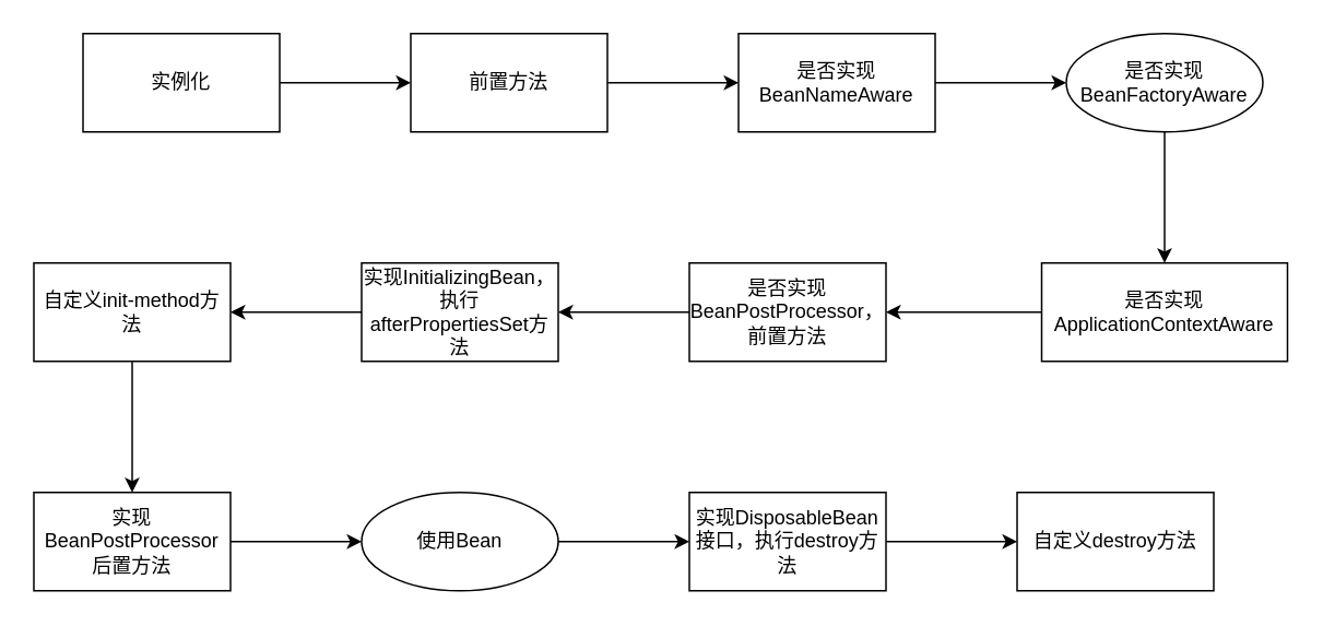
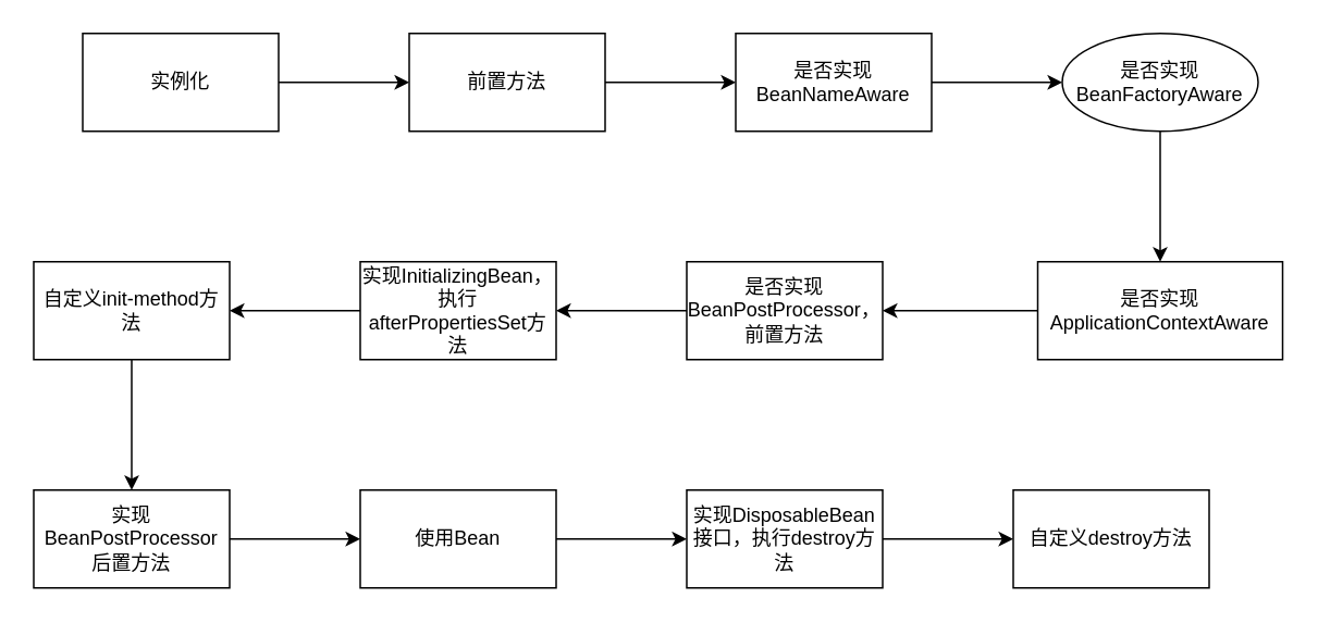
  <mxCell id="0" />
  <mxCell id="1" parent="0" />
  <mxCell id="2" value="" style="edgeStyle=orthogonalEdgeStyle;rounded=0;orthogonalLoop=1;jettySize=auto;html=1;" edge="1" parent="1" source="3" target="5"><mxGeometry relative="1" as="geometry" /></mxCell>
  <mxCell id="3" value="实例化" style="rounded=0;whiteSpace=wrap;html=1;" vertex="1" parent="1"><mxGeometry x="50" y="20" width="120" height="60" as="geometry" /></mxCell>
  <mxCell id="4" value="" style="edgeStyle=orthogonalEdgeStyle;rounded=0;orthogonalLoop=1;jettySize=auto;html=1;" edge="1" parent="1" source="5" target="7"><mxGeometry relative="1" as="geometry" /></mxCell>
  <mxCell id="5" value="前置方法" style="rounded=0;whiteSpace=wrap;html=1;" vertex="1" parent="1"><mxGeometry x="250" y="20" width="120" height="60" as="geometry" /></mxCell>
  <mxCell id="6" value="" style="edgeStyle=orthogonalEdgeStyle;rounded=0;orthogonalLoop=1;jettySize=auto;html=1;" edge="1" parent="1" source="7" target="9"><mxGeometry relative="1" as="geometry" /></mxCell>
  <mxCell id="7" value="是否实现BeanNameAware" style="rounded=0;whiteSpace=wrap;html=1;" vertex="1" parent="1"><mxGeometry x="450" y="20" width="120" height="60" as="geometry" /></mxCell>
  <mxCell id="8" value="" style="edgeStyle=orthogonalEdgeStyle;rounded=0;orthogonalLoop=1;jettySize=auto;html=1;" edge="1" parent="1" source="9" target="11"><mxGeometry relative="1" as="geometry" /></mxCell>
  <mxCell id="9" value="是否实现BeanFactoryAware" style="ellipse;whiteSpace=wrap;html=1;" vertex="1" parent="1"><mxGeometry x="650" y="20" width="120" height="60" as="geometry" /></mxCell>
  <mxCell id="10" value="" style="edgeStyle=orthogonalEdgeStyle;rounded=0;orthogonalLoop=1;jettySize=auto;html=1;" edge="1" parent="1" source="11" target="13"><mxGeometry relative="1" as="geometry" /></mxCell>
  <mxCell id="11" value="是否实现ApplicationContextAware" style="whiteSpace=wrap;html=1;rounded=0;" vertex="1" parent="1"><mxGeometry x="635" y="160" width="150" height="60" as="geometry" /></mxCell>
  <mxCell id="12" value="" style="edgeStyle=orthogonalEdgeStyle;rounded=0;orthogonalLoop=1;jettySize=auto;html=1;" edge="1" parent="1" source="13" target="15"><mxGeometry relative="1" as="geometry" /></mxCell>
  <mxCell id="13" value="是否实现BeanPostProcessor，前置方法" style="whiteSpace=wrap;html=1;rounded=0;" vertex="1" parent="1"><mxGeometry x="420" y="160" width="120" height="60" as="geometry" /></mxCell>
  <mxCell id="14" value="" style="edgeStyle=orthogonalEdgeStyle;rounded=0;orthogonalLoop=1;jettySize=auto;html=1;" edge="1" parent="1" source="15" target="17"><mxGeometry relative="1" as="geometry" /></mxCell>
  <mxCell id="15" value="实现InitializingBean，执行afterPropertiesSet方法" style="whiteSpace=wrap;html=1;rounded=0;" vertex="1" parent="1"><mxGeometry x="220" y="160" width="120" height="60" as="geometry" /></mxCell>
  <mxCell id="16" value="" style="edgeStyle=orthogonalEdgeStyle;rounded=0;orthogonalLoop=1;jettySize=auto;html=1;" edge="1" parent="1" source="17" target="19"><mxGeometry relative="1" as="geometry" /></mxCell>
  <mxCell id="17" value="自定义init-method方法" style="whiteSpace=wrap;html=1;rounded=0;" vertex="1" parent="1"><mxGeometry x="20" y="160" width="120" height="60" as="geometry" /></mxCell>
  <mxCell id="18" value="" style="edgeStyle=orthogonalEdgeStyle;rounded=0;orthogonalLoop=1;jettySize=auto;html=1;" edge="1" parent="1" source="19" target="21"><mxGeometry relative="1" as="geometry" /></mxCell>
  <mxCell id="19" value="实现BeanPostProcessor后置方法" style="whiteSpace=wrap;html=1;rounded=0;" vertex="1" parent="1"><mxGeometry x="20" y="300" width="120" height="60" as="geometry" /></mxCell>
  <mxCell id="20" value="" style="edgeStyle=orthogonalEdgeStyle;rounded=0;orthogonalLoop=1;jettySize=auto;html=1;" edge="1" parent="1" source="21" target="23"><mxGeometry relative="1" as="geometry" /></mxCell>
- <mxCell id="21" value="使用Bean" style="ellipse;whiteSpace=wrap;html=1;" vertex="1" parent="1"><mxGeometry x="220" y="300" width="120" height="60" as="geometry" /></mxCell>
+ <mxCell id="21" value="使用Bean" style="whiteSpace=wrap;html=1;rounded=0;" vertex="1" parent="1"><mxGeometry x="220" y="300" width="120" height="60" as="geometry" /></mxCell>
  <mxCell id="22" value="" style="edgeStyle=orthogonalEdgeStyle;rounded=0;orthogonalLoop=1;jettySize=auto;html=1;" edge="1" parent="1" source="23" target="24"><mxGeometry relative="1" as="geometry" /></mxCell>
  <mxCell id="23" value="实现DisposableBean接口，执行destroy方法" style="whiteSpace=wrap;html=1;rounded=0;" vertex="1" parent="1"><mxGeometry x="420" y="300" width="120" height="60" as="geometry" /></mxCell>
  <mxCell id="24" value="自定义destroy方法" style="whiteSpace=wrap;html=1;rounded=0;" vertex="1" parent="1"><mxGeometry x="620" y="300" width="120" height="60" as="geometry" /></mxCell>
